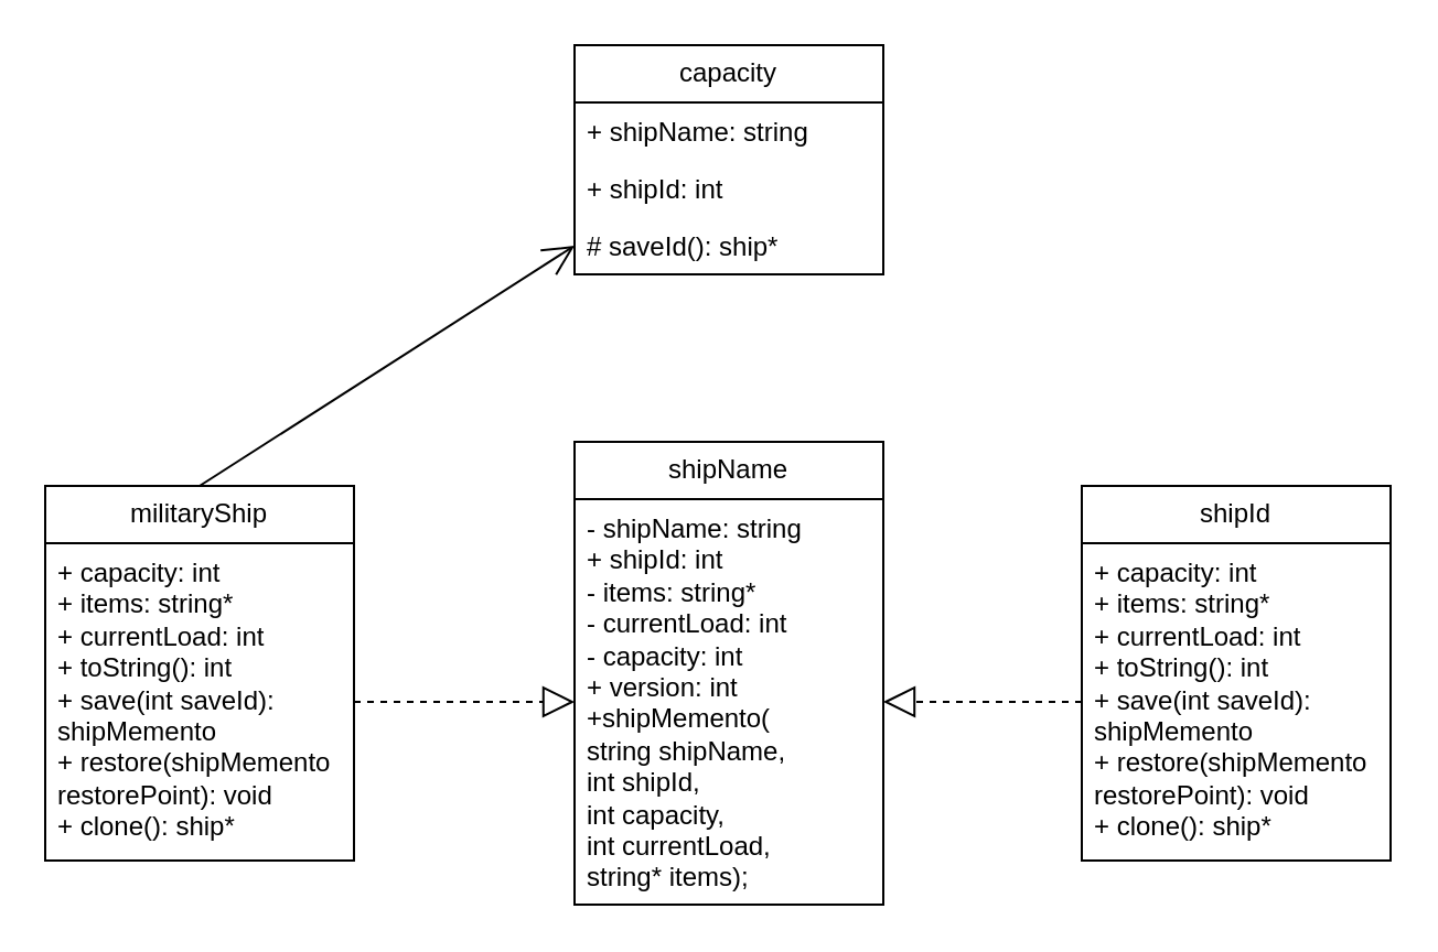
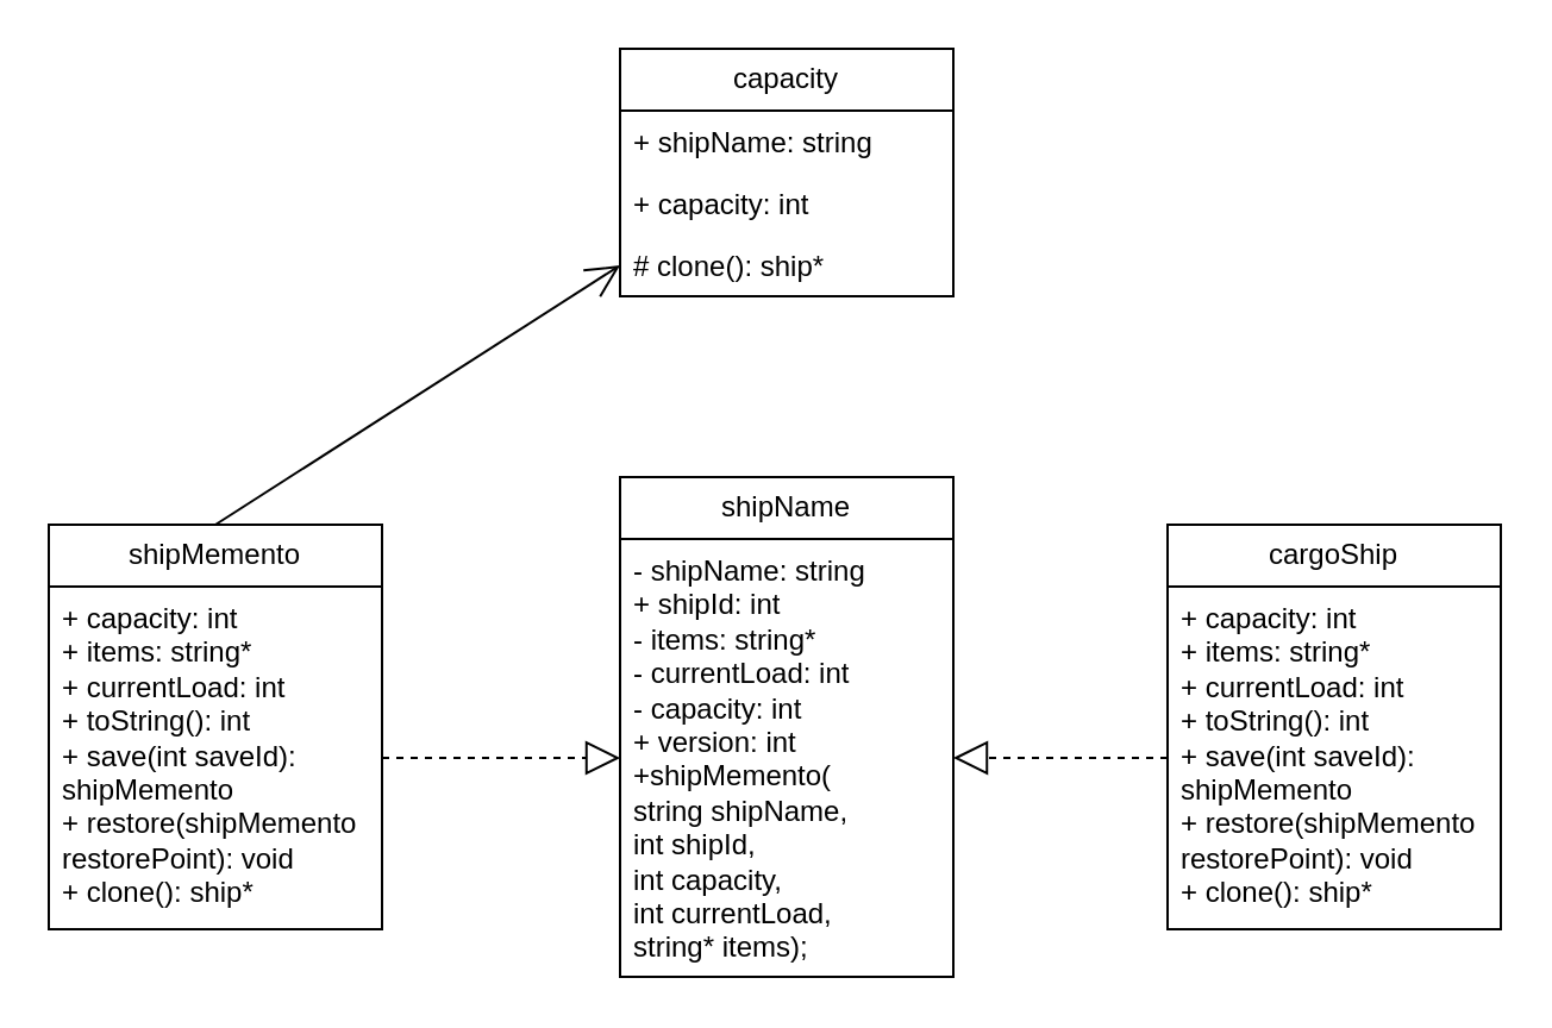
  <mxCell id="0" />
  <mxCell id="1" parent="0" />
  <mxCell id="2" value="capacity" style="swimlane;fontStyle=0;childLayout=stackLayout;horizontal=1;startSize=26;fillColor=none;horizontalStack=0;resizeParent=1;resizeParentMax=0;resizeLast=0;collapsible=1;marginBottom=0;whiteSpace=wrap;html=1;" vertex="1" parent="1"><mxGeometry x="260" y="20" width="140" height="104" as="geometry" /></mxCell>
  <mxCell id="3" value="+ shipName: string" style="text;strokeColor=none;fillColor=none;align=left;verticalAlign=top;spacingLeft=4;spacingRight=4;overflow=hidden;rotatable=0;points=[[0,0.5],[1,0.5]];portConstraint=eastwest;whiteSpace=wrap;html=1;" vertex="1" parent="2"><mxGeometry y="26" width="140" height="26" as="geometry" /></mxCell>
- <mxCell id="4" value="+ shipId: int" style="text;strokeColor=none;fillColor=none;align=left;verticalAlign=top;spacingLeft=4;spacingRight=4;overflow=hidden;rotatable=0;points=[[0,0.5],[1,0.5]];portConstraint=eastwest;whiteSpace=wrap;html=1;" vertex="1" parent="2"><mxGeometry y="52" width="140" height="26" as="geometry" /></mxCell>
- <mxCell id="5" value="# saveId(): ship*&lt;br&gt;" style="text;strokeColor=none;fillColor=none;align=left;verticalAlign=top;spacingLeft=4;spacingRight=4;overflow=hidden;rotatable=0;points=[[0,0.5],[1,0.5]];portConstraint=eastwest;whiteSpace=wrap;html=1;" vertex="1" parent="2"><mxGeometry y="78" width="140" height="26" as="geometry" /></mxCell>
+ <mxCell id="4" value="+ capacity: int" style="text;strokeColor=none;fillColor=none;align=left;verticalAlign=top;spacingLeft=4;spacingRight=4;overflow=hidden;rotatable=0;points=[[0,0.5],[1,0.5]];portConstraint=eastwest;whiteSpace=wrap;html=1;" vertex="1" parent="2"><mxGeometry y="52" width="140" height="26" as="geometry" /></mxCell>
+ <mxCell id="5" value="# clone(): ship*&lt;br&gt;" style="text;strokeColor=none;fillColor=none;align=left;verticalAlign=top;spacingLeft=4;spacingRight=4;overflow=hidden;rotatable=0;points=[[0,0.5],[1,0.5]];portConstraint=eastwest;whiteSpace=wrap;html=1;" vertex="1" parent="2"><mxGeometry y="78" width="140" height="26" as="geometry" /></mxCell>
  <mxCell id="6" value="shipName" style="swimlane;fontStyle=0;childLayout=stackLayout;horizontal=1;startSize=26;fillColor=none;horizontalStack=0;resizeParent=1;resizeParentMax=0;resizeLast=0;collapsible=1;marginBottom=0;whiteSpace=wrap;html=1;" vertex="1" parent="1"><mxGeometry x="260" y="200" width="140" height="210" as="geometry" /></mxCell>
  <mxCell id="7" value="- shipName: string&lt;br&gt;+ shipId: int&lt;br&gt;- items: string*&lt;br&gt;- currentLoad: int&lt;br&gt;- capacity: int&lt;br&gt;+ version: int&lt;br&gt;+shipMemento(&lt;br&gt;string shipName,&lt;br&gt;int shipId,&lt;br&gt;int capacity,&lt;br&gt;int currentLoad,&lt;br&gt;string* items);&amp;nbsp;" style="text;strokeColor=none;fillColor=none;align=left;verticalAlign=top;spacingLeft=4;spacingRight=4;overflow=hidden;rotatable=0;points=[[0,0.5],[1,0.5]];portConstraint=eastwest;whiteSpace=wrap;html=1;" vertex="1" parent="6"><mxGeometry y="26" width="140" height="184" as="geometry" /></mxCell>
- <mxCell id="8" value="shipId" style="swimlane;fontStyle=0;childLayout=stackLayout;horizontal=1;startSize=26;fillColor=none;horizontalStack=0;resizeParent=1;resizeParentMax=0;resizeLast=0;collapsible=1;marginBottom=0;whiteSpace=wrap;html=1;" vertex="1" parent="1"><mxGeometry x="490" y="220" width="140" height="170" as="geometry" /></mxCell>
+ <mxCell id="8" value="cargoShip" style="swimlane;fontStyle=0;childLayout=stackLayout;horizontal=1;startSize=26;fillColor=none;horizontalStack=0;resizeParent=1;resizeParentMax=0;resizeLast=0;collapsible=1;marginBottom=0;whiteSpace=wrap;html=1;" vertex="1" parent="1"><mxGeometry x="490" y="220" width="140" height="170" as="geometry" /></mxCell>
  <mxCell id="9" value="+ capacity: int&lt;br&gt;+ items: string*&lt;br&gt;+ currentLoad: int&lt;br&gt;+ toString(): int&lt;br&gt;+ save(int saveId): shipMemento&lt;br&gt;+ restore(shipMemento restorePoint): void&lt;br&gt;+ clone(): ship*" style="text;strokeColor=none;fillColor=none;align=left;verticalAlign=top;spacingLeft=4;spacingRight=4;overflow=hidden;rotatable=0;points=[[0,0.5],[1,0.5]];portConstraint=eastwest;whiteSpace=wrap;html=1;" vertex="1" parent="8"><mxGeometry y="26" width="140" height="144" as="geometry" /></mxCell>
- <mxCell id="10" value="militaryShip" style="swimlane;fontStyle=0;childLayout=stackLayout;horizontal=1;startSize=26;fillColor=none;horizontalStack=0;resizeParent=1;resizeParentMax=0;resizeLast=0;collapsible=1;marginBottom=0;whiteSpace=wrap;html=1;" vertex="1" parent="1"><mxGeometry x="20" y="220" width="140" height="170" as="geometry" /></mxCell>
+ <mxCell id="10" value="shipMemento" style="swimlane;fontStyle=0;childLayout=stackLayout;horizontal=1;startSize=26;fillColor=none;horizontalStack=0;resizeParent=1;resizeParentMax=0;resizeLast=0;collapsible=1;marginBottom=0;whiteSpace=wrap;html=1;" vertex="1" parent="1"><mxGeometry x="20" y="220" width="140" height="170" as="geometry" /></mxCell>
  <mxCell id="11" value="+ capacity: int&lt;br&gt;+ items: string*&lt;br&gt;+ currentLoad: int&lt;br&gt;+ toString(): int&lt;br&gt;+ save(int saveId): shipMemento&lt;br&gt;+ restore(shipMemento restorePoint): void&lt;br&gt;+ clone(): ship*" style="text;strokeColor=none;fillColor=none;align=left;verticalAlign=top;spacingLeft=4;spacingRight=4;overflow=hidden;rotatable=0;points=[[0,0.5],[1,0.5]];portConstraint=eastwest;whiteSpace=wrap;html=1;" vertex="1" parent="10"><mxGeometry y="26" width="140" height="144" as="geometry" /></mxCell>
  <mxCell id="12" value="" style="endArrow=block;dashed=1;endFill=0;endSize=12;html=1;rounded=0;exitX=0;exitY=0.5;exitDx=0;exitDy=0;entryX=1;entryY=0.5;entryDx=0;entryDy=0;" edge="1" parent="1" source="9" target="7"><mxGeometry width="160" relative="1" as="geometry"><mxPoint x="410" y="270" as="sourcePoint" /><mxPoint x="570" y="270" as="targetPoint" /></mxGeometry></mxCell>
  <mxCell id="13" value="" style="endArrow=block;dashed=1;endFill=0;endSize=12;html=1;rounded=0;exitX=1;exitY=0.5;exitDx=0;exitDy=0;entryX=0;entryY=0.5;entryDx=0;entryDy=0;" edge="1" parent="1" source="11" target="7"><mxGeometry width="160" relative="1" as="geometry"><mxPoint x="500" y="328" as="sourcePoint" /><mxPoint x="410" y="328" as="targetPoint" /></mxGeometry></mxCell>
  <mxCell id="14" value="" style="endArrow=open;endFill=1;endSize=12;html=1;rounded=0;exitX=0.5;exitY=0;exitDx=0;exitDy=0;entryX=0;entryY=0.5;entryDx=0;entryDy=0;" edge="1" parent="1" source="10" target="5"><mxGeometry width="160" relative="1" as="geometry"><mxPoint x="410" y="270" as="sourcePoint" /><mxPoint x="570" y="270" as="targetPoint" /></mxGeometry></mxCell>
